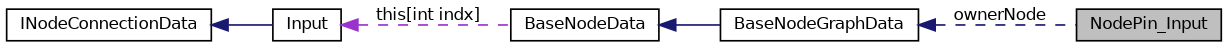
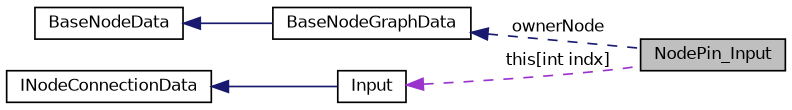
  digraph {
    rankdir=LR
    node [color=black fillcolor=white fontname=Helvetica fontsize=10 shape=record style=filled]
    edge [color=midnightblue dir=back fontname=Helvetica fontsize=10 labelfontname=Helvetica labelfontsize=10 style=dashed]
    n1 [fillcolor=grey75 fontcolor=black height=0.2 label=NodePin_Input width=0.4]
    n2 [height=0.2 label=BaseNodeGraphData width=0.4]
    n3 [height=0.2 label=BaseNodeData width=0.4]
    n4 [height=0.2 label=Input width=0.4]
    n5 [height=0.2 label=INodeConnectionData width=0.4]
    n2 -> n1 [label=" ownerNode"]
    n3 -> n2 [style=solid]
-   n4 -> n3 [color=darkorchid3 label=" this[int indx]"]
+   n4 -> n1 [color=darkorchid3 label=" this[int indx]"]
    n5 -> n4 [style=solid]
  }
